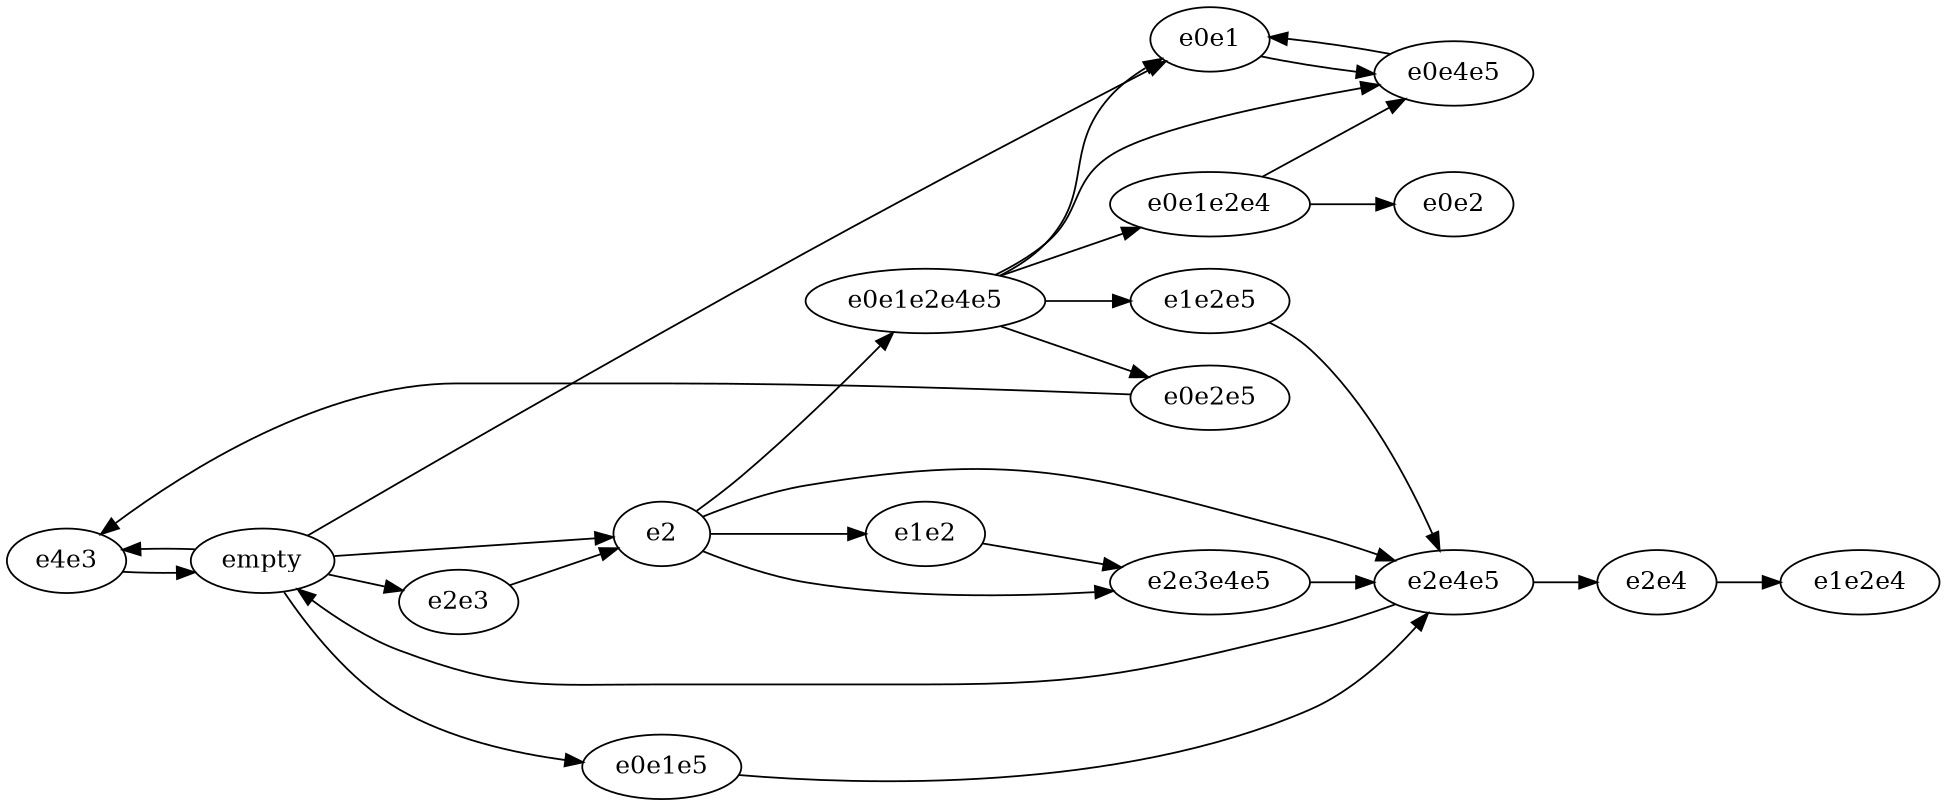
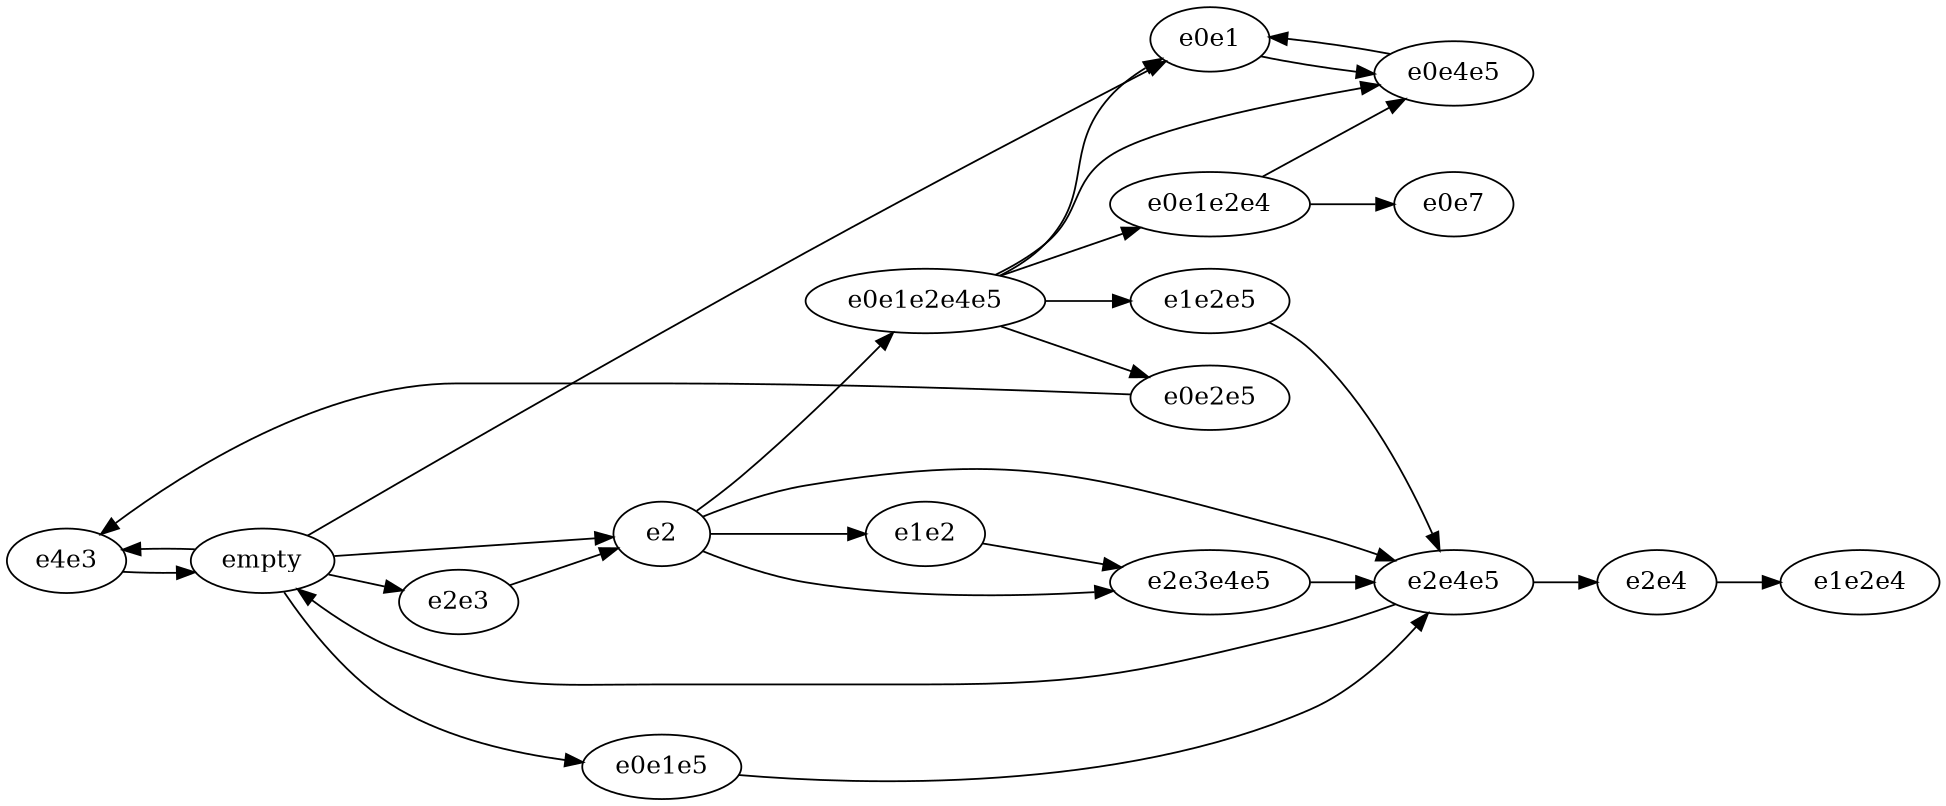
  strict digraph {
    rankdir=LR
    n1 [label=e4e3]
    empty
    e0e1
    e0e1e5
    e2
    e2e3
    e0e4e5
    e2e4e5
    e2e3e4e5
    e1e2
    e0e1e2e4e5
    e2e4
    e0e2e5
    e0e1e2e4
    e1e2e5
    e1e2e4
-   e0e2
+   e0e2 [label=e0e7]
    n1 -> empty
    empty -> n1
    empty -> e0e1
    empty -> e0e1e5
    empty -> e2
    empty -> e2e3
    e0e1 -> e0e4e5
    e0e1e5 -> e2e4e5
    e2 -> e2e4e5
    e2 -> e2e3e4e5
    e2 -> e1e2
    e2 -> e0e1e2e4e5
    e2e3 -> e2
    e0e4e5 -> e0e1
    e2e4e5 -> empty
    e2e4e5 -> e2e4
    e2e3e4e5 -> e2e4e5
    e1e2 -> e2e3e4e5
    e0e1e2e4e5 -> e0e1
    e0e1e2e4e5 -> e0e4e5
    e0e1e2e4e5 -> e0e2e5
    e0e1e2e4e5 -> e0e1e2e4
    e0e1e2e4e5 -> e1e2e5
    e2e4 -> e1e2e4
    e0e2e5 -> n1
    e0e1e2e4 -> e0e4e5
    e0e1e2e4 -> e0e2
    e1e2e5 -> e2e4e5
  }
